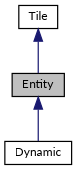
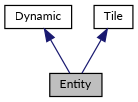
  digraph {
    fontname=Lato
    node [color=black fillcolor=white fontname=Lato fontsize=10 shape=record style=filled]
    edge [color=midnightblue dir=back fontname=Lato fontsize=10 labelfontname=Helvetica labelfontsize=10 style=solid]
    n1 [fillcolor=grey75 fontcolor=black height=0.2 label=Entity width=0.4]
    n2 [height=0.2 label=Dynamic width=0.4]
    n3 [height=0.2 label=Tile width=0.4]
-   n1 -> n2
+   n2 -> n1
    n3 -> n1
  }
